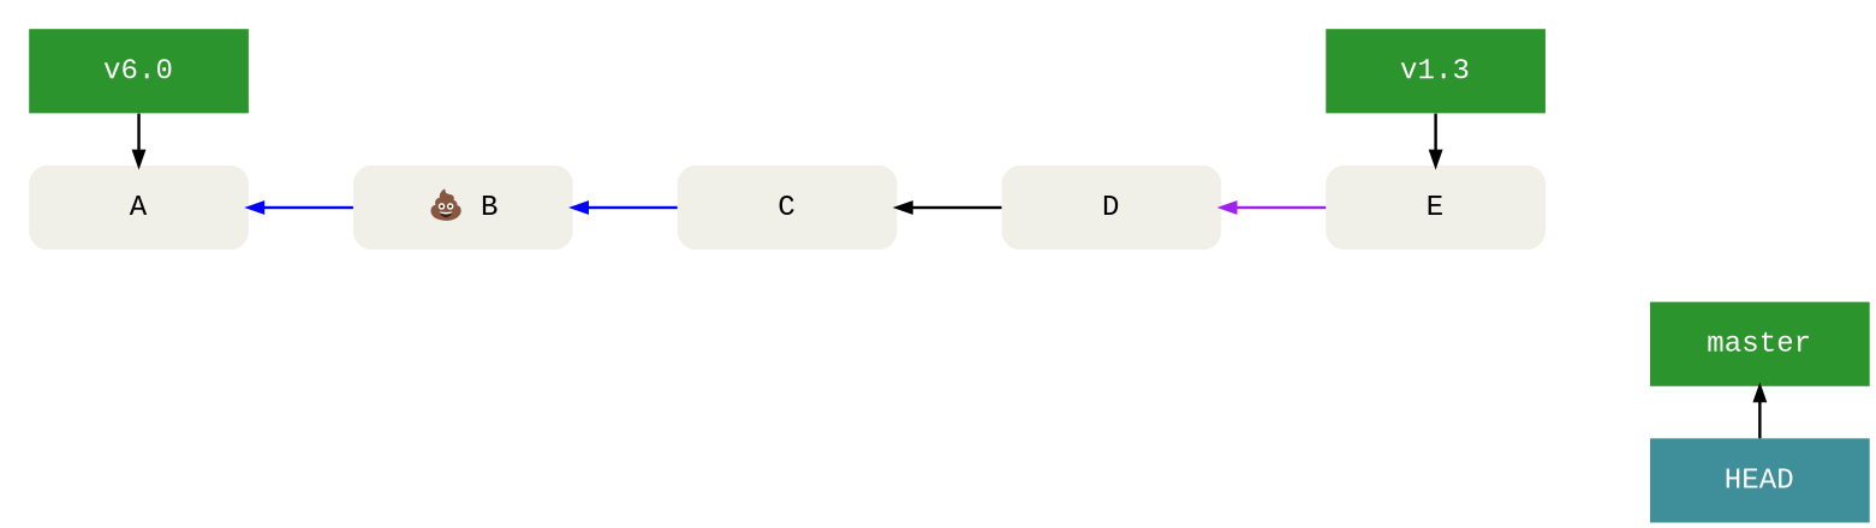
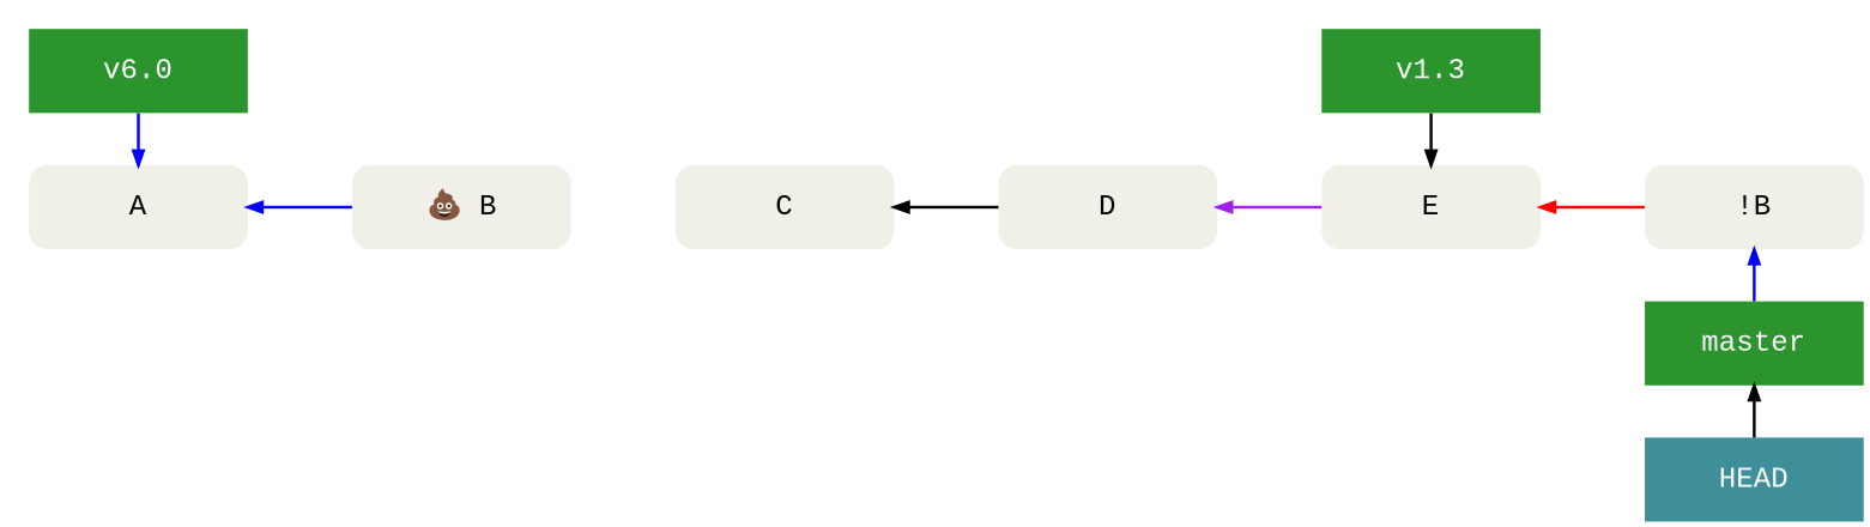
  digraph {
    nodesep=.5
    rankdir=LR
    ranksep=1
    splines=line
    node [fillcolor="#f0efe8" fixedsize=true fontname="Menlo, Monaco, Consolas, Lucida Console, Courier New, monospace" fontsize=20 margin=".2,.23" penwidth=0 shape=box style="rounded,filled"]
    edge [color=blue dir=back penwidth=2]
+   n1 [height=.8 label="!B" width=2.1]
    master [fillcolor="#2c942c" fontcolor="#ffffff" height=.8 style=filled width=2.1]
    HEAD [fillcolor="#3e8f99" fontcolor="#ffffff" height=.8 style=filled width=2.1]
    A [height=.8 width=2.1]
    n5 [fillcolor="#2c942c" fontcolor="#ffffff" height=.8 label="v6.0" style=filled width=2.1]
    E [height=.8 width=2.1]
    n7 [fillcolor="#2c942c" fontcolor="#ffffff" height=.8 label="v1.3" style=filled width=2.1]
    n8 [height=.8 label="💩 B" width=2.1]
    C [height=.8 width=2.1]
    D [height=.8 width=2.1]
    subgraph sub_1 {
      rank=same
+     n1
      master
      HEAD
    }
    subgraph cluster_2 {
      style=invis
      subgraph sub_3 {
        rank=same
        style=invis
        A
        n5
      }
    }
    subgraph cluster_4 {
      style=invis
      subgraph sub_5 {
        rank=same
        style=invis
        E
        n7
      }
    }
+   n1 -> master
    master -> HEAD [color=black]
-   A -> n5 [color=black]
+   A -> n5
    A -> n8
+   E -> n1 [color=red]
    E -> n7 [color=black]
-   n8 -> C
    C -> D [color=black]
    D -> E [color=purple]
  }
